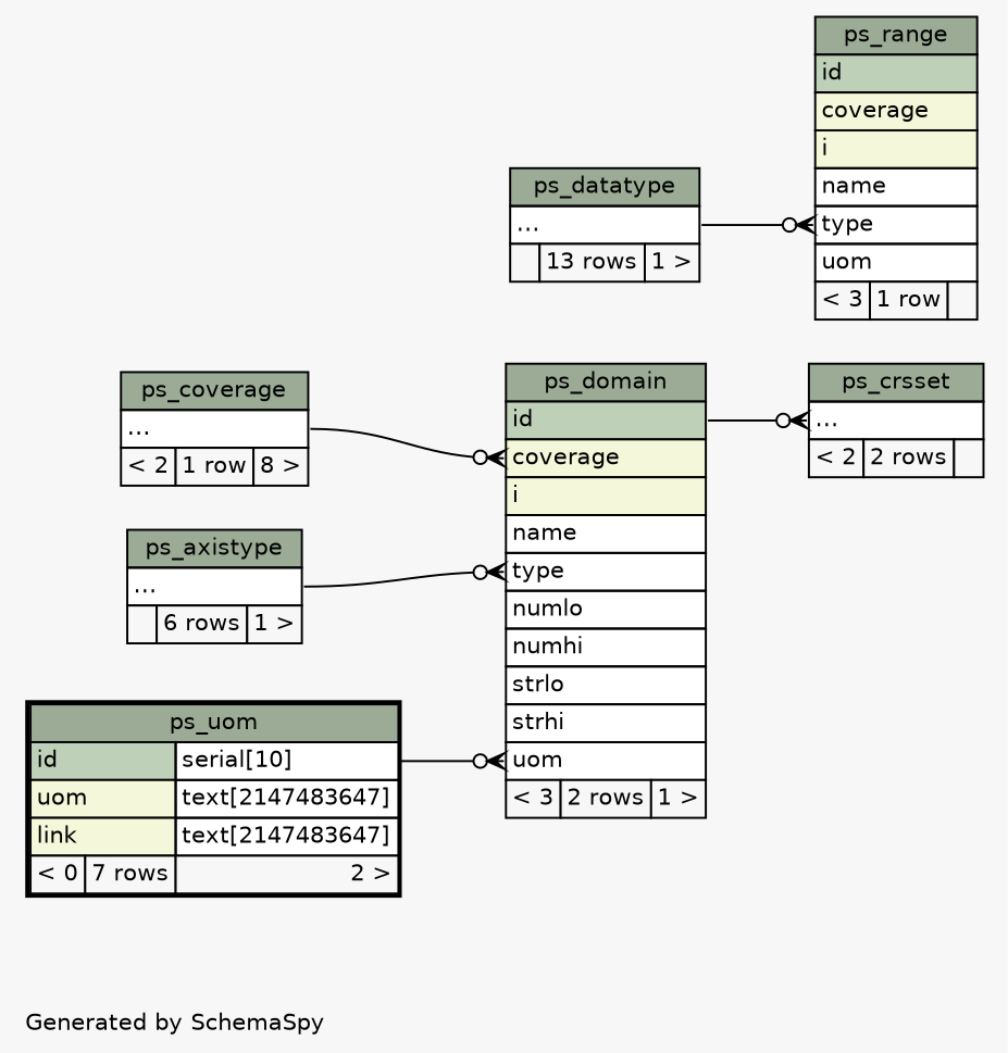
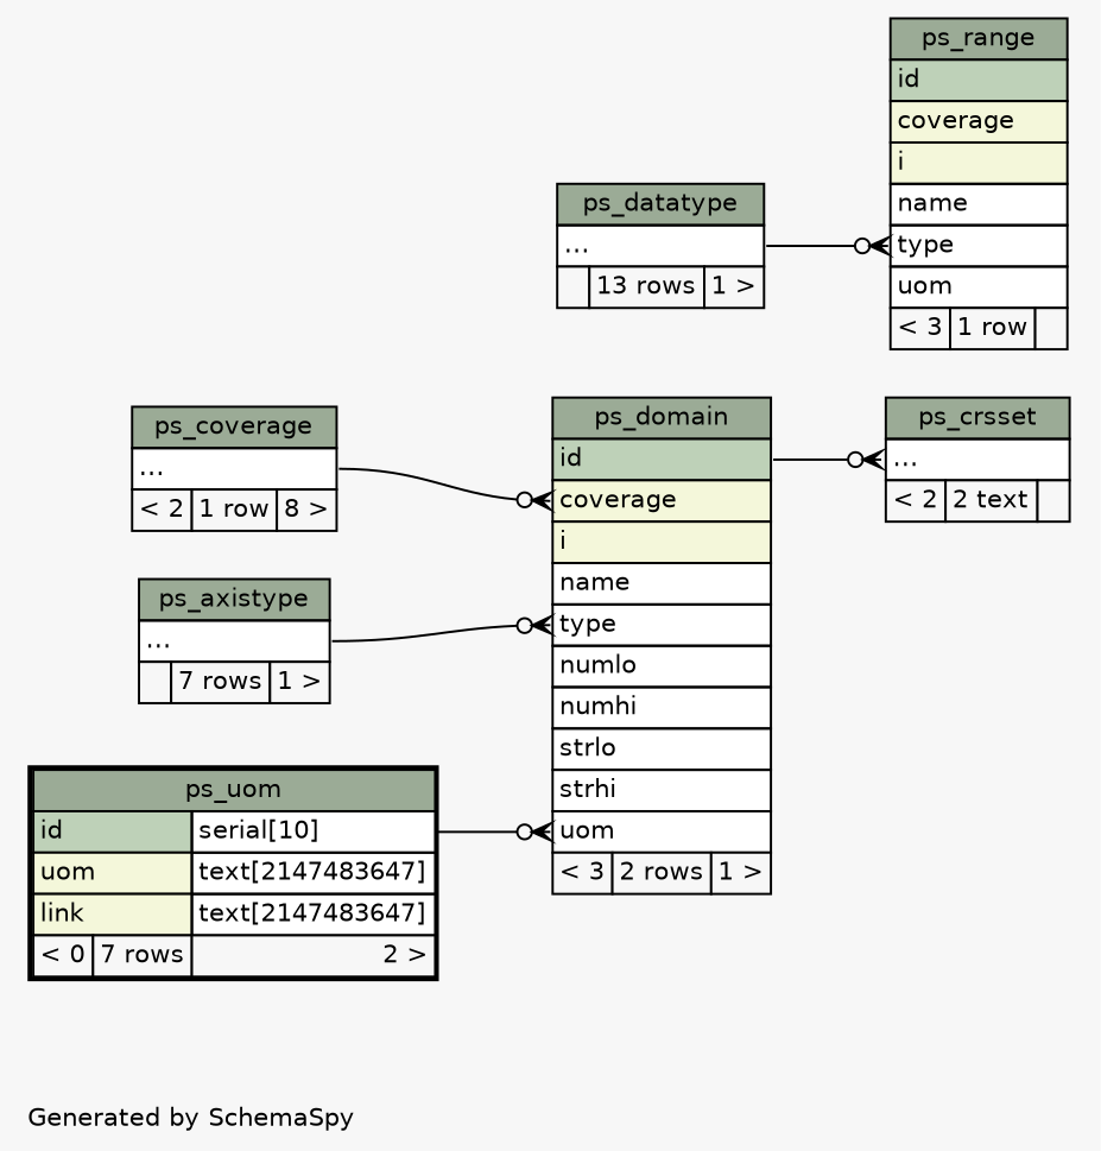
  digraph {
    bgcolor="#f7f7f7"
    fontname=Helvetica
    fontsize=11
    label="\nGenerated by SchemaSpy"
    labeljust=l
    nodesep=0.18
    rankdir=RL
    ranksep=0.46
    node [fontname=Helvetica fontsize=11 shape=plaintext]
    edge [arrowhead=none arrowsize=0.8 arrowtail=crowodot dir=back headport="elipses:e" tailport="type:w"]
-   n1 [label=<     <TABLE BORDER="0" CELLBORDER="1" CELLSPACING="0" BGCOLOR="#ffffff">       <TR><TD COLSPAN="3" BGCOLOR="#9bab96" ALIGN="CENTER">ps_crsset</TD></TR>       <TR><TD PORT="elipses" COLSPAN="3" ALIGN="LEFT">...</TD></TR>       <TR><TD ALIGN="LEFT" BGCOLOR="#f7f7f7">&lt; 2</TD><TD ALIGN="RIGHT" BGCOLOR="#f7f7f7">2 rows</TD><TD ALIGN="RIGHT" BGCOLOR="#f7f7f7">  </TD></TR>     </TABLE>>]
+   n1 [label=<     <TABLE BORDER="0" CELLBORDER="1" CELLSPACING="0" BGCOLOR="#ffffff">       <TR><TD COLSPAN="3" BGCOLOR="#9bab96" ALIGN="CENTER">ps_crsset</TD></TR>       <TR><TD PORT="elipses" COLSPAN="3" ALIGN="LEFT">...</TD></TR>       <TR><TD ALIGN="LEFT" BGCOLOR="#f7f7f7">&lt; 2</TD><TD ALIGN="RIGHT" BGCOLOR="#f7f7f7">2 text</TD><TD ALIGN="RIGHT" BGCOLOR="#f7f7f7">  </TD></TR>     </TABLE>>]
    n2 [label=<     <TABLE BORDER="0" CELLBORDER="1" CELLSPACING="0" BGCOLOR="#ffffff">       <TR><TD COLSPAN="3" BGCOLOR="#9bab96" ALIGN="CENTER">ps_domain</TD></TR>       <TR><TD PORT="id" COLSPAN="3" BGCOLOR="#bed1b8" ALIGN="LEFT">id</TD></TR>       <TR><TD PORT="coverage" COLSPAN="3" BGCOLOR="#f4f7da" ALIGN="LEFT">coverage</TD></TR>       <TR><TD PORT="i" COLSPAN="3" BGCOLOR="#f4f7da" ALIGN="LEFT">i</TD></TR>       <TR><TD PORT="name" COLSPAN="3" ALIGN="LEFT">name</TD></TR>       <TR><TD PORT="type" COLSPAN="3" ALIGN="LEFT">type</TD></TR>       <TR><TD PORT="numlo" COLSPAN="3" ALIGN="LEFT">numlo</TD></TR>       <TR><TD PORT="numhi" COLSPAN="3" ALIGN="LEFT">numhi</TD></TR>       <TR><TD PORT="strlo" COLSPAN="3" ALIGN="LEFT">strlo</TD></TR>       <TR><TD PORT="strhi" COLSPAN="3" ALIGN="LEFT">strhi</TD></TR>       <TR><TD PORT="uom" COLSPAN="3" ALIGN="LEFT">uom</TD></TR>       <TR><TD ALIGN="LEFT" BGCOLOR="#f7f7f7">&lt; 3</TD><TD ALIGN="RIGHT" BGCOLOR="#f7f7f7">2 rows</TD><TD ALIGN="RIGHT" BGCOLOR="#f7f7f7">1 &gt;</TD></TR>     </TABLE>>]
    n3 [label=<     <TABLE BORDER="0" CELLBORDER="1" CELLSPACING="0" BGCOLOR="#ffffff">       <TR><TD COLSPAN="3" BGCOLOR="#9bab96" ALIGN="CENTER">ps_coverage</TD></TR>       <TR><TD PORT="elipses" COLSPAN="3" ALIGN="LEFT">...</TD></TR>       <TR><TD ALIGN="LEFT" BGCOLOR="#f7f7f7">&lt; 2</TD><TD ALIGN="RIGHT" BGCOLOR="#f7f7f7">1 row</TD><TD ALIGN="RIGHT" BGCOLOR="#f7f7f7">8 &gt;</TD></TR>     </TABLE>>]
-   n4 [label=<     <TABLE BORDER="0" CELLBORDER="1" CELLSPACING="0" BGCOLOR="#ffffff">       <TR><TD COLSPAN="3" BGCOLOR="#9bab96" ALIGN="CENTER">ps_axistype</TD></TR>       <TR><TD PORT="elipses" COLSPAN="3" ALIGN="LEFT">...</TD></TR>       <TR><TD ALIGN="LEFT" BGCOLOR="#f7f7f7">  </TD><TD ALIGN="RIGHT" BGCOLOR="#f7f7f7">6 rows</TD><TD ALIGN="RIGHT" BGCOLOR="#f7f7f7">1 &gt;</TD></TR>     </TABLE>>]
+   n4 [label=<     <TABLE BORDER="0" CELLBORDER="1" CELLSPACING="0" BGCOLOR="#ffffff">       <TR><TD COLSPAN="3" BGCOLOR="#9bab96" ALIGN="CENTER">ps_axistype</TD></TR>       <TR><TD PORT="elipses" COLSPAN="3" ALIGN="LEFT">...</TD></TR>       <TR><TD ALIGN="LEFT" BGCOLOR="#f7f7f7">  </TD><TD ALIGN="RIGHT" BGCOLOR="#f7f7f7">7 rows</TD><TD ALIGN="RIGHT" BGCOLOR="#f7f7f7">1 &gt;</TD></TR>     </TABLE>>]
    n5 [label=<     <TABLE BORDER="2" CELLBORDER="1" CELLSPACING="0" BGCOLOR="#ffffff">       <TR><TD COLSPAN="3" BGCOLOR="#9bab96" ALIGN="CENTER">ps_uom</TD></TR>       <TR><TD PORT="id" COLSPAN="2" BGCOLOR="#bed1b8" ALIGN="LEFT">id</TD><TD PORT="id.type" ALIGN="LEFT">serial[10]</TD></TR>       <TR><TD PORT="uom" COLSPAN="2" BGCOLOR="#f4f7da" ALIGN="LEFT">uom</TD><TD PORT="uom.type" ALIGN="LEFT">text[2147483647]</TD></TR>       <TR><TD PORT="link" COLSPAN="2" BGCOLOR="#f4f7da" ALIGN="LEFT">link</TD><TD PORT="link.type" ALIGN="LEFT">text[2147483647]</TD></TR>       <TR><TD ALIGN="LEFT" BGCOLOR="#f7f7f7">&lt; 0</TD><TD ALIGN="RIGHT" BGCOLOR="#f7f7f7">7 rows</TD><TD ALIGN="RIGHT" BGCOLOR="#f7f7f7">2 &gt;</TD></TR>     </TABLE>>]
    n6 [label=<     <TABLE BORDER="0" CELLBORDER="1" CELLSPACING="0" BGCOLOR="#ffffff">       <TR><TD COLSPAN="3" BGCOLOR="#9bab96" ALIGN="CENTER">ps_range</TD></TR>       <TR><TD PORT="id" COLSPAN="3" BGCOLOR="#bed1b8" ALIGN="LEFT">id</TD></TR>       <TR><TD PORT="coverage" COLSPAN="3" BGCOLOR="#f4f7da" ALIGN="LEFT">coverage</TD></TR>       <TR><TD PORT="i" COLSPAN="3" BGCOLOR="#f4f7da" ALIGN="LEFT">i</TD></TR>       <TR><TD PORT="name" COLSPAN="3" ALIGN="LEFT">name</TD></TR>       <TR><TD PORT="type" COLSPAN="3" ALIGN="LEFT">type</TD></TR>       <TR><TD PORT="uom" COLSPAN="3" ALIGN="LEFT">uom</TD></TR>       <TR><TD ALIGN="LEFT" BGCOLOR="#f7f7f7">&lt; 3</TD><TD ALIGN="RIGHT" BGCOLOR="#f7f7f7">1 row</TD><TD ALIGN="RIGHT" BGCOLOR="#f7f7f7">  </TD></TR>     </TABLE>>]
    n7 [label=<     <TABLE BORDER="0" CELLBORDER="1" CELLSPACING="0" BGCOLOR="#ffffff">       <TR><TD COLSPAN="3" BGCOLOR="#9bab96" ALIGN="CENTER">ps_datatype</TD></TR>       <TR><TD PORT="elipses" COLSPAN="3" ALIGN="LEFT">...</TD></TR>       <TR><TD ALIGN="LEFT" BGCOLOR="#f7f7f7">  </TD><TD ALIGN="RIGHT" BGCOLOR="#f7f7f7">13 rows</TD><TD ALIGN="RIGHT" BGCOLOR="#f7f7f7">1 &gt;</TD></TR>     </TABLE>>]
    n1 -> n2 [headport="id:e" tailport="elipses:w"]
    n2 -> n3 [tailport="coverage:w"]
    n2 -> n4
    n2 -> n5 [headport="id.type:e" tailport="uom:w"]
    n6 -> n7
  }
